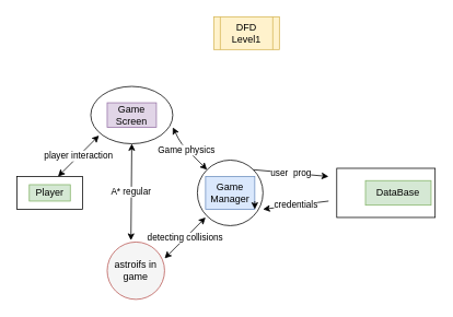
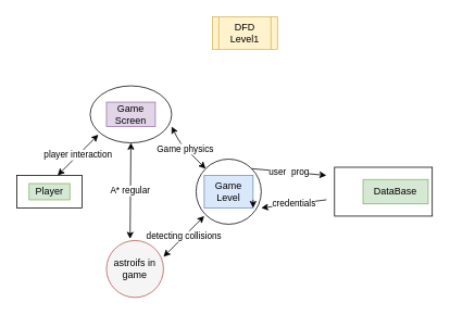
  <mxCell id="0" />
  <mxCell id="1" parent="0" />
  <mxCell id="2" value="" style="rounded=0;whiteSpace=wrap;html=1;" vertex="1" parent="1"><mxGeometry x="20" y="215" width="80" height="40" as="geometry" /></mxCell>
  <mxCell id="3" value="Player" style="text;html=1;strokeColor=#82b366;fillColor=#d5e8d4;align=center;verticalAlign=middle;whiteSpace=wrap;rounded=0;" vertex="1" parent="1"><mxGeometry x="35" y="225" width="50" height="20" as="geometry" /></mxCell>
  <mxCell id="4" value="" style="ellipse;whiteSpace=wrap;html=1;aspect=fixed;" vertex="1" parent="1"><mxGeometry x="240" y="195" width="80" height="80" as="geometry" /></mxCell>
- <mxCell id="5" value="Game Manager" style="text;html=1;strokeColor=#6c8ebf;fillColor=#dae8fc;align=center;verticalAlign=middle;whiteSpace=wrap;rounded=0;" vertex="1" parent="1"><mxGeometry x="250" y="215" width="60" height="40" as="geometry" /></mxCell>
+ <mxCell id="5" value="Game Level" style="text;html=1;strokeColor=#6c8ebf;fillColor=#dae8fc;align=center;verticalAlign=middle;whiteSpace=wrap;rounded=0;" vertex="1" parent="1"><mxGeometry x="250" y="215" width="60" height="40" as="geometry" /></mxCell>
  <mxCell id="6" style="edgeStyle=orthogonalEdgeStyle;rounded=0;orthogonalLoop=1;jettySize=auto;html=1;exitX=1;exitY=0.75;exitDx=0;exitDy=0;entryX=1;entryY=1;entryDx=0;entryDy=0;" edge="1" parent="1" source="5" target="5"><mxGeometry relative="1" as="geometry" /></mxCell>
  <mxCell id="7" value="" style="rounded=0;whiteSpace=wrap;html=1;" vertex="1" parent="1"><mxGeometry x="410" y="205" width="120" height="60" as="geometry" /></mxCell>
  <mxCell id="8" value="DataBase" style="rounded=0;whiteSpace=wrap;html=1;fillColor=#d5e8d4;strokeColor=#82b366;" vertex="1" parent="1"><mxGeometry x="445" y="220" width="80" height="30" as="geometry" /></mxCell>
  <mxCell id="9" value="" style="ellipse;whiteSpace=wrap;html=1;" vertex="1" parent="1"><mxGeometry x="110" y="105" width="100" height="70" as="geometry" /></mxCell>
  <mxCell id="10" value="Game Screen" style="text;html=1;strokeColor=#9673a6;fillColor=#e1d5e7;align=center;verticalAlign=middle;whiteSpace=wrap;rounded=0;" vertex="1" parent="1"><mxGeometry x="130" y="125" width="60" height="30" as="geometry" /></mxCell>
  <mxCell id="11" value="player interaction" style="endArrow=classic;startArrow=classic;html=1;" edge="1" parent="1"><mxGeometry width="50" height="50" relative="1" as="geometry"><mxPoint x="70" y="215" as="sourcePoint" /><mxPoint x="120" y="165" as="targetPoint" /></mxGeometry></mxCell>
  <mxCell id="12" value="Game physics&amp;nbsp;" style="endArrow=classic;startArrow=classic;html=1;entryX=0;entryY=0;entryDx=0;entryDy=0;" edge="1" parent="1" target="4"><mxGeometry width="50" height="50" relative="1" as="geometry"><mxPoint x="210" y="155" as="sourcePoint" /><mxPoint x="240" y="205" as="targetPoint" /><Array as="points"><mxPoint x="220" y="175" /></Array></mxGeometry></mxCell>
  <mxCell id="13" value="user&amp;nbsp; prog" style="endArrow=classic;html=1;exitX=1;exitY=0;exitDx=0;exitDy=0;" edge="1" parent="1" source="4"><mxGeometry width="50" height="50" relative="1" as="geometry"><mxPoint x="340" y="285" as="sourcePoint" /><mxPoint x="400" y="215" as="targetPoint" /></mxGeometry></mxCell>
  <mxCell id="14" value="credentials" style="endArrow=classic;html=1;entryX=1;entryY=0.75;entryDx=0;entryDy=0;entryPerimeter=0;" edge="1" parent="1" target="4"><mxGeometry width="50" height="50" relative="1" as="geometry"><mxPoint x="400" y="245" as="sourcePoint" /><mxPoint x="330" y="245" as="targetPoint" /></mxGeometry></mxCell>
  <mxCell id="15" value="astroifs in game" style="ellipse;whiteSpace=wrap;html=1;aspect=fixed;fillColor=#f5f5f5;strokeColor=#b85450;" vertex="1" parent="1"><mxGeometry x="130" y="295" width="70" height="70" as="geometry" /></mxCell>
  <mxCell id="16" value="detecting collisions" style="endArrow=classic;startArrow=classic;html=1;" edge="1" parent="1"><mxGeometry width="50" height="50" relative="1" as="geometry"><mxPoint x="200" y="315" as="sourcePoint" /><mxPoint x="250" y="265" as="targetPoint" /></mxGeometry></mxCell>
  <mxCell id="17" value="A* regular" style="endArrow=classic;startArrow=classic;html=1;entryX=0.5;entryY=1;entryDx=0;entryDy=0;exitX=0.414;exitY=-0.029;exitDx=0;exitDy=0;exitPerimeter=0;" edge="1" parent="1" source="15" target="9"><mxGeometry width="50" height="50" relative="1" as="geometry"><mxPoint x="250" y="175" as="sourcePoint" /><mxPoint x="300" y="125" as="targetPoint" /></mxGeometry></mxCell>
  <mxCell id="18" value="DFD Level1" style="shape=process;whiteSpace=wrap;html=1;backgroundOutline=1;fillColor=#fff2cc;strokeColor=#d6b656;" vertex="1" parent="1"><mxGeometry x="260" y="20" width="80" height="40" as="geometry" /></mxCell>
